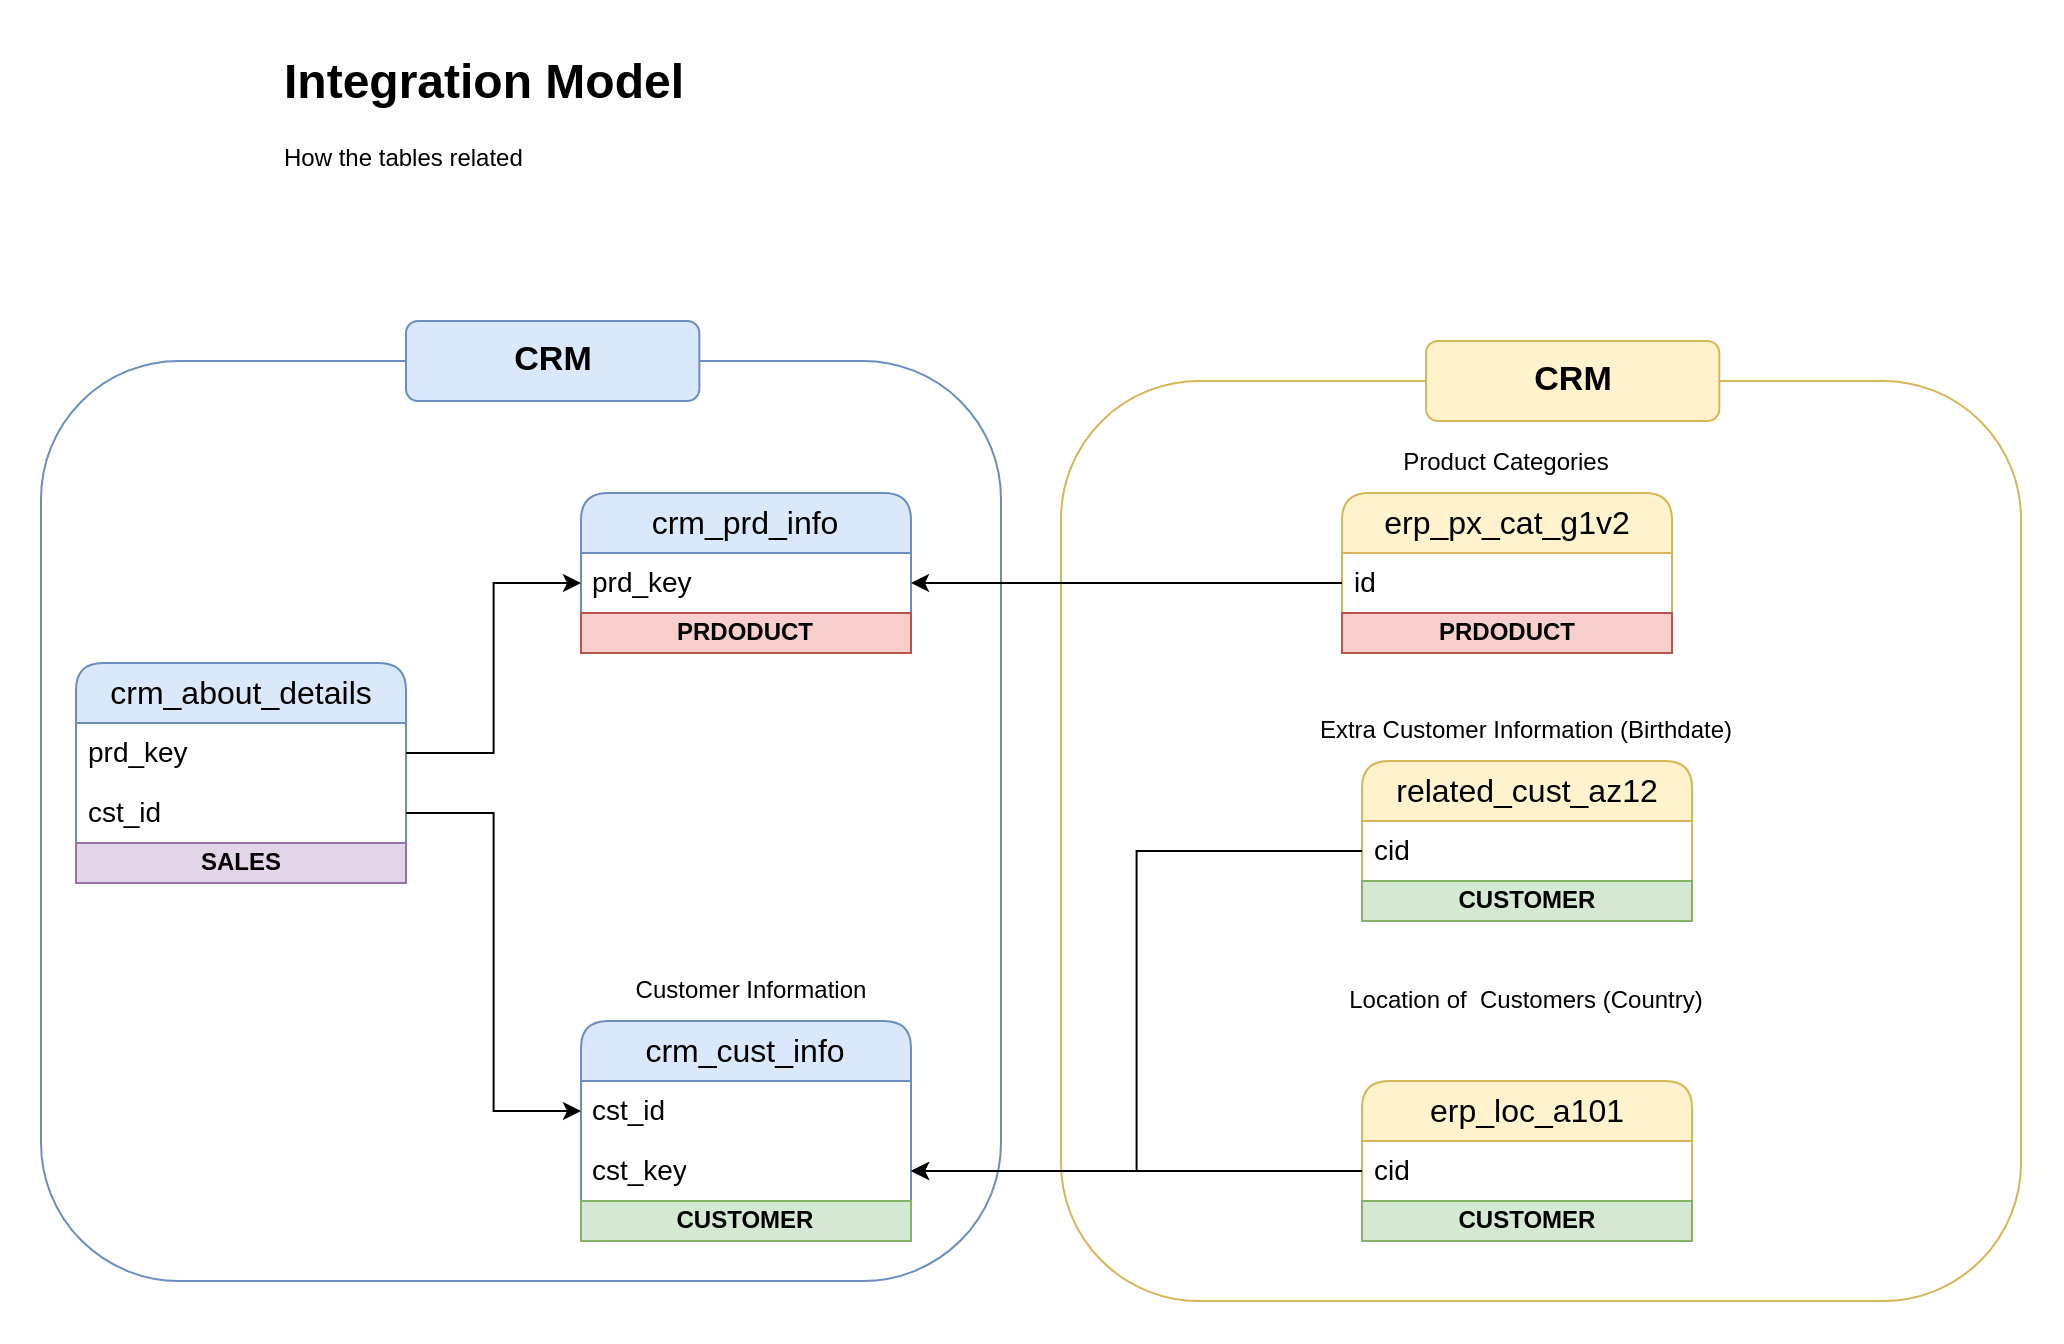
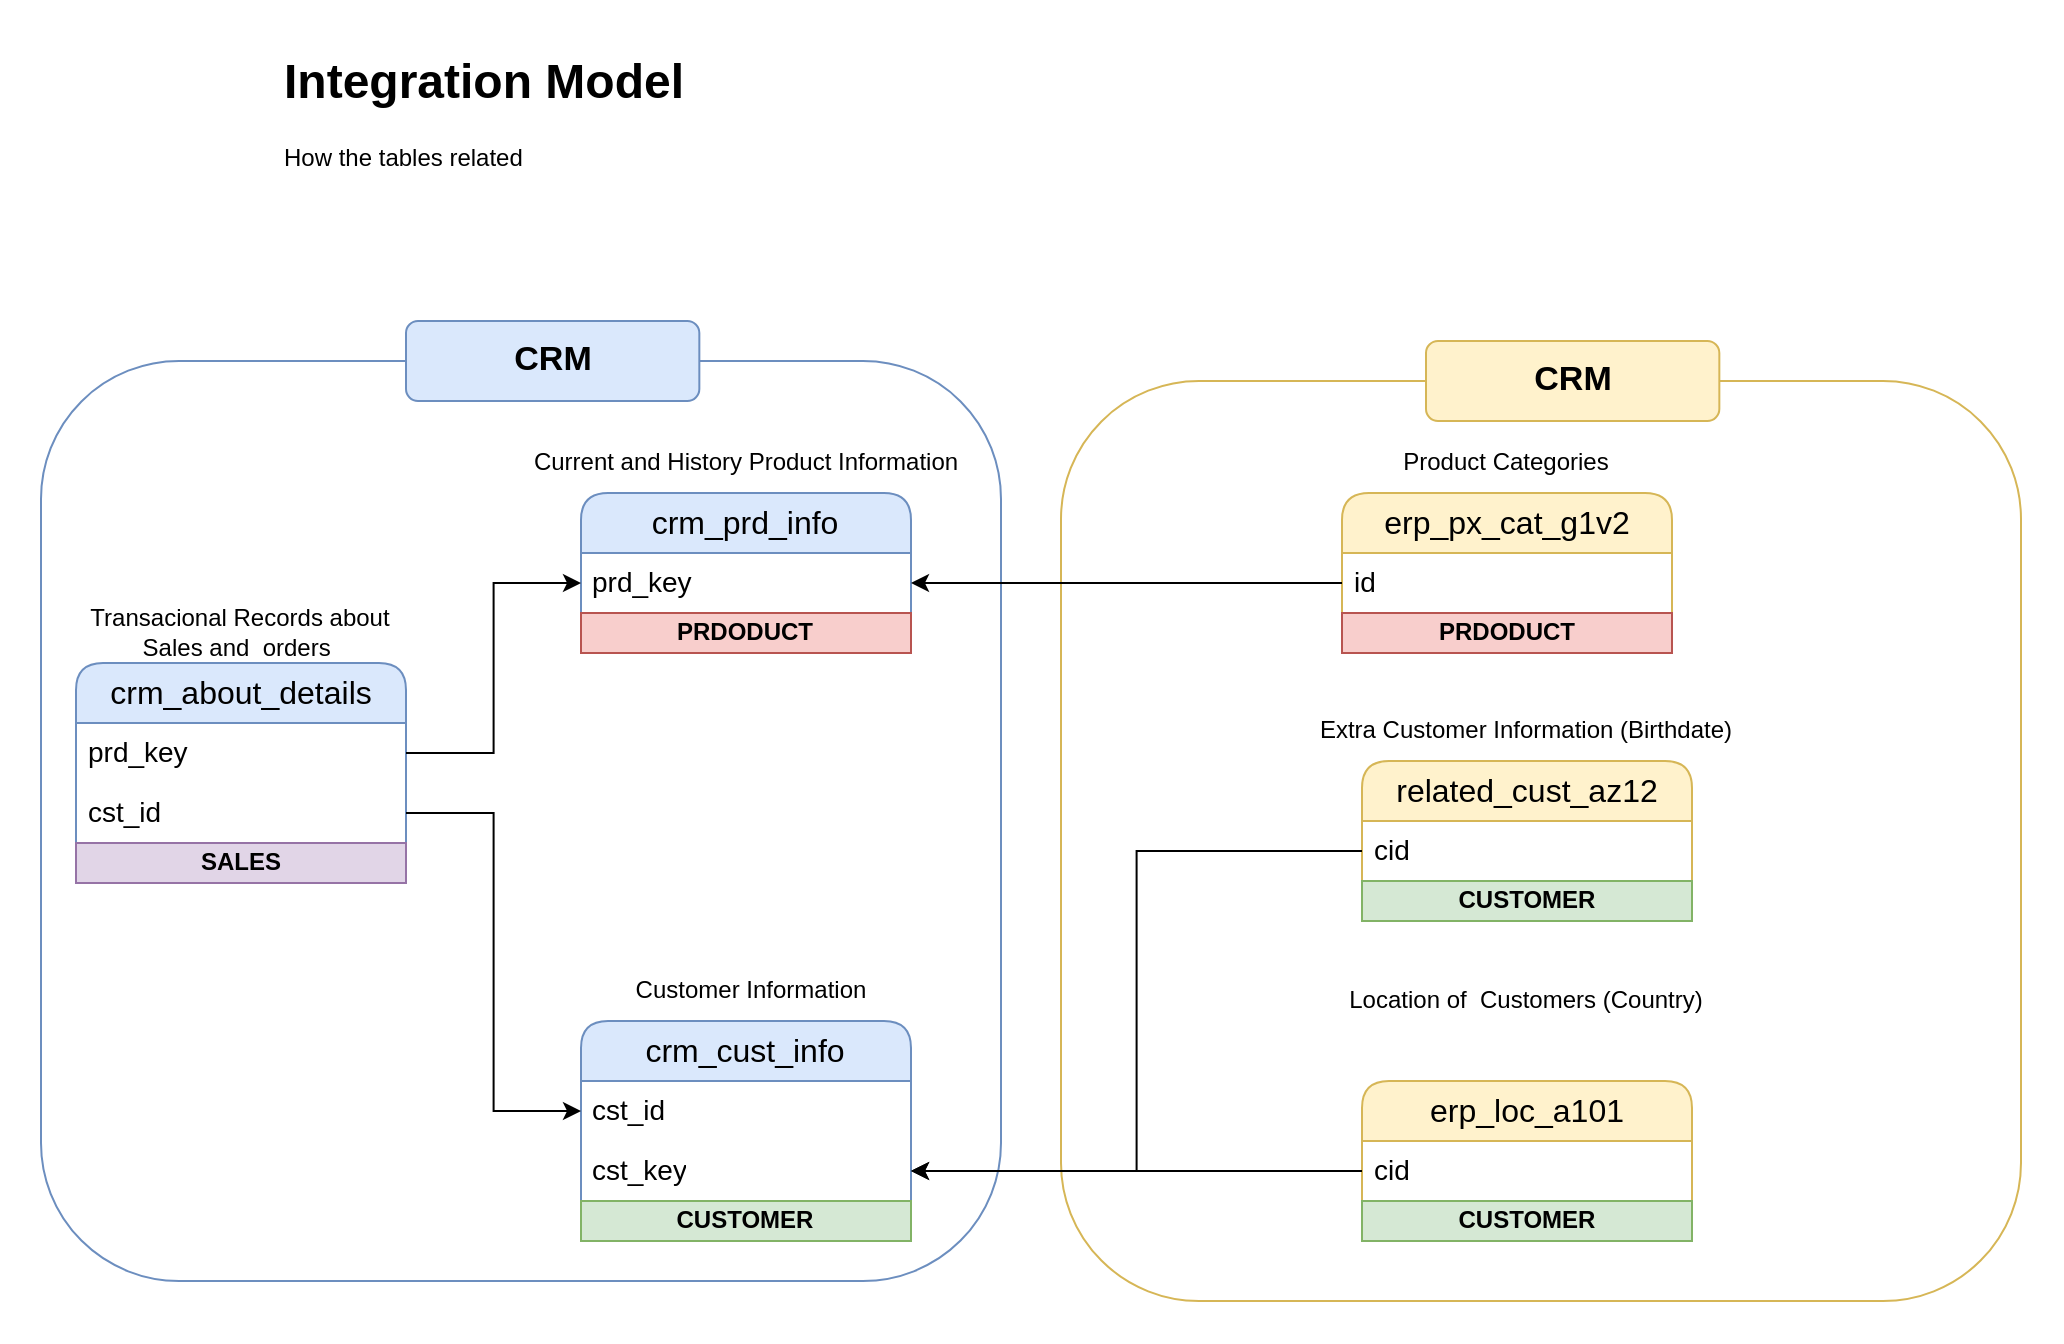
  <mxCell id="0" />
  <mxCell id="1" parent="0" />
  <mxCell id="2" value="" style="rounded=1;whiteSpace=wrap;html=1;fillColor=none;strokeColor=#d6b656;" vertex="1" parent="1"><mxGeometry x="530" y="190" width="480" height="460" as="geometry" /></mxCell>
  <mxCell id="3" value="" style="rounded=1;whiteSpace=wrap;html=1;fillColor=none;strokeColor=#6c8ebf;" vertex="1" parent="1"><mxGeometry x="20" y="180" width="480" height="460" as="geometry" /></mxCell>
  <mxCell id="4" value="crm_cust_info" style="swimlane;fontStyle=0;childLayout=stackLayout;horizontal=1;startSize=30;horizontalStack=0;resizeParent=1;resizeParentMax=0;resizeLast=0;collapsible=1;marginBottom=0;whiteSpace=wrap;html=1;fillColor=#dae8fc;strokeColor=#6c8ebf;swimlaneFillColor=none;rounded=1;fontSize=16;" vertex="1" parent="1"><mxGeometry x="290" y="510" width="165" height="110" as="geometry" /></mxCell>
  <mxCell id="5" value="&lt;font style=&quot;font-size: 14px;&quot;&gt;cst_id&lt;/font&gt;" style="text;strokeColor=none;fillColor=none;align=left;verticalAlign=middle;spacingLeft=4;spacingRight=4;overflow=hidden;points=[[0,0.5],[1,0.5]];portConstraint=eastwest;rotatable=0;whiteSpace=wrap;html=1;" vertex="1" parent="4"><mxGeometry y="30" width="165" height="30" as="geometry" /></mxCell>
  <mxCell id="6" value="&lt;font style=&quot;font-size: 14px;&quot;&gt;cst_key&lt;/font&gt;" style="text;strokeColor=none;fillColor=none;align=left;verticalAlign=middle;spacingLeft=4;spacingRight=4;overflow=hidden;points=[[0,0.5],[1,0.5]];portConstraint=eastwest;rotatable=0;whiteSpace=wrap;html=1;" vertex="1" parent="4"><mxGeometry y="60" width="165" height="30" as="geometry" /></mxCell>
  <mxCell id="7" value="CUSTOMER" style="text;html=1;strokeColor=#82b366;fillColor=#d5e8d4;align=center;verticalAlign=middle;whiteSpace=wrap;overflow=hidden;fontStyle=1" vertex="1" parent="4"><mxGeometry y="90" width="165" height="20" as="geometry" /></mxCell>
  <mxCell id="8" value="Customer Information" style="text;html=1;align=center;verticalAlign=middle;whiteSpace=wrap;rounded=0;" vertex="1" parent="1"><mxGeometry x="307" y="480" width="137" height="30" as="geometry" /></mxCell>
  <mxCell id="9" value="crm_prd_info" style="swimlane;fontStyle=0;childLayout=stackLayout;horizontal=1;startSize=30;horizontalStack=0;resizeParent=1;resizeParentMax=0;resizeLast=0;collapsible=1;marginBottom=0;whiteSpace=wrap;html=1;fillColor=#dae8fc;strokeColor=#6c8ebf;swimlaneFillColor=none;rounded=1;fontSize=16;" vertex="1" parent="1"><mxGeometry x="290" y="246" width="165" height="80" as="geometry" /></mxCell>
  <mxCell id="10" value="&lt;font style=&quot;font-size: 14px;&quot;&gt;prd_key&lt;/font&gt;" style="text;strokeColor=none;fillColor=none;align=left;verticalAlign=middle;spacingLeft=4;spacingRight=4;overflow=hidden;points=[[0,0.5],[1,0.5]];portConstraint=eastwest;rotatable=0;whiteSpace=wrap;html=1;" vertex="1" parent="9"><mxGeometry y="30" width="165" height="30" as="geometry" /></mxCell>
  <mxCell id="11" value="PRDODUCT" style="text;html=1;strokeColor=#b85450;fillColor=#f8cecc;align=center;verticalAlign=middle;whiteSpace=wrap;overflow=hidden;fontStyle=1" vertex="1" parent="9"><mxGeometry y="60" width="165" height="20" as="geometry" /></mxCell>
+ <mxCell id="12" value="Current and History Product Information" style="text;html=1;align=center;verticalAlign=middle;whiteSpace=wrap;rounded=0;" vertex="1" parent="1"><mxGeometry x="259.5" y="216" width="226" height="30" as="geometry" /></mxCell>
  <mxCell id="13" value="crm_about_details" style="swimlane;fontStyle=0;childLayout=stackLayout;horizontal=1;startSize=30;horizontalStack=0;resizeParent=1;resizeParentMax=0;resizeLast=0;collapsible=1;marginBottom=0;whiteSpace=wrap;html=1;fillColor=#dae8fc;strokeColor=#6c8ebf;swimlaneFillColor=none;rounded=1;fontSize=16;" vertex="1" parent="1"><mxGeometry x="37.5" y="331" width="165" height="110" as="geometry" /></mxCell>
  <mxCell id="14" value="&lt;font style=&quot;font-size: 14px;&quot;&gt;prd_key&lt;/font&gt;" style="text;strokeColor=none;fillColor=none;align=left;verticalAlign=middle;spacingLeft=4;spacingRight=4;overflow=hidden;points=[[0,0.5],[1,0.5]];portConstraint=eastwest;rotatable=0;whiteSpace=wrap;html=1;" vertex="1" parent="13"><mxGeometry y="30" width="165" height="30" as="geometry" /></mxCell>
  <mxCell id="15" value="&lt;font style=&quot;font-size: 14px;&quot;&gt;cst_id&lt;/font&gt;" style="text;strokeColor=none;fillColor=none;align=left;verticalAlign=middle;spacingLeft=4;spacingRight=4;overflow=hidden;points=[[0,0.5],[1,0.5]];portConstraint=eastwest;rotatable=0;whiteSpace=wrap;html=1;" vertex="1" parent="13"><mxGeometry y="60" width="165" height="30" as="geometry" /></mxCell>
  <mxCell id="16" value="SALES" style="text;html=1;strokeColor=#9673a6;fillColor=#e1d5e7;align=center;verticalAlign=middle;whiteSpace=wrap;overflow=hidden;fontStyle=1" vertex="1" parent="13"><mxGeometry y="90" width="165" height="20" as="geometry" /></mxCell>
+ <mxCell id="17" value="Transacional Records about Sales and&amp;nbsp; orders&amp;nbsp;" style="text;html=1;align=center;verticalAlign=middle;whiteSpace=wrap;rounded=0;" vertex="1" parent="1"><mxGeometry x="30" y="301" width="180" height="30" as="geometry" /></mxCell>
  <mxCell id="18" style="edgeStyle=orthogonalEdgeStyle;rounded=0;orthogonalLoop=1;jettySize=auto;html=1;entryX=0;entryY=0.5;entryDx=0;entryDy=0;" edge="1" parent="1" source="14" target="10"><mxGeometry relative="1" as="geometry" /></mxCell>
  <mxCell id="19" style="edgeStyle=orthogonalEdgeStyle;rounded=0;orthogonalLoop=1;jettySize=auto;html=1;exitX=1;exitY=0.5;exitDx=0;exitDy=0;entryX=0;entryY=0.5;entryDx=0;entryDy=0;" edge="1" parent="1" source="15" target="5"><mxGeometry relative="1" as="geometry" /></mxCell>
  <mxCell id="20" value="related_cust_az12" style="swimlane;fontStyle=0;childLayout=stackLayout;horizontal=1;startSize=30;horizontalStack=0;resizeParent=1;resizeParentMax=0;resizeLast=0;collapsible=1;marginBottom=0;whiteSpace=wrap;html=1;fillColor=#fff2cc;strokeColor=#d6b656;swimlaneFillColor=none;rounded=1;fontSize=16;" vertex="1" parent="1"><mxGeometry x="680.5" y="380" width="165" height="80" as="geometry" /></mxCell>
  <mxCell id="21" value="&lt;font style=&quot;font-size: 14px;&quot;&gt;cid&lt;/font&gt;" style="text;strokeColor=none;fillColor=none;align=left;verticalAlign=middle;spacingLeft=4;spacingRight=4;overflow=hidden;points=[[0,0.5],[1,0.5]];portConstraint=eastwest;rotatable=0;whiteSpace=wrap;html=1;" vertex="1" parent="20"><mxGeometry y="30" width="165" height="30" as="geometry" /></mxCell>
  <mxCell id="22" value="CUSTOMER" style="text;html=1;strokeColor=#82b366;fillColor=#d5e8d4;align=center;verticalAlign=middle;whiteSpace=wrap;overflow=hidden;fontStyle=1" vertex="1" parent="20"><mxGeometry y="60" width="165" height="20" as="geometry" /></mxCell>
  <mxCell id="23" value="Extra Customer Information (Birthdate)" style="text;html=1;align=center;verticalAlign=middle;whiteSpace=wrap;rounded=0;" vertex="1" parent="1"><mxGeometry x="650" y="350" width="226" height="30" as="geometry" /></mxCell>
  <mxCell id="24" style="edgeStyle=orthogonalEdgeStyle;rounded=0;orthogonalLoop=1;jettySize=auto;html=1;entryX=1;entryY=0.5;entryDx=0;entryDy=0;" edge="1" parent="1" source="21" target="6"><mxGeometry relative="1" as="geometry" /></mxCell>
  <mxCell id="25" value="erp_loc_a101" style="swimlane;fontStyle=0;childLayout=stackLayout;horizontal=1;startSize=30;horizontalStack=0;resizeParent=1;resizeParentMax=0;resizeLast=0;collapsible=1;marginBottom=0;whiteSpace=wrap;html=1;fillColor=#fff2cc;strokeColor=#d6b656;swimlaneFillColor=none;rounded=1;fontSize=16;" vertex="1" parent="1"><mxGeometry x="680.5" y="540" width="165" height="80" as="geometry" /></mxCell>
  <mxCell id="26" value="&lt;font style=&quot;font-size: 14px;&quot;&gt;cid&lt;/font&gt;" style="text;strokeColor=none;fillColor=none;align=left;verticalAlign=middle;spacingLeft=4;spacingRight=4;overflow=hidden;points=[[0,0.5],[1,0.5]];portConstraint=eastwest;rotatable=0;whiteSpace=wrap;html=1;" vertex="1" parent="25"><mxGeometry y="30" width="165" height="30" as="geometry" /></mxCell>
  <mxCell id="27" value="CUSTOMER" style="text;html=1;strokeColor=#82b366;fillColor=#d5e8d4;align=center;verticalAlign=middle;whiteSpace=wrap;overflow=hidden;fontStyle=1" vertex="1" parent="25"><mxGeometry y="60" width="165" height="20" as="geometry" /></mxCell>
  <mxCell id="28" value="Location of&amp;nbsp; Customers (Country)" style="text;html=1;align=center;verticalAlign=middle;whiteSpace=wrap;rounded=0;" vertex="1" parent="1"><mxGeometry x="650" y="485" width="226" height="30" as="geometry" /></mxCell>
  <mxCell id="29" style="edgeStyle=orthogonalEdgeStyle;rounded=0;orthogonalLoop=1;jettySize=auto;html=1;exitX=0;exitY=0.5;exitDx=0;exitDy=0;entryX=1;entryY=0.5;entryDx=0;entryDy=0;" edge="1" parent="1" source="26" target="6"><mxGeometry relative="1" as="geometry" /></mxCell>
  <mxCell id="30" value="erp_px_cat_g1v2" style="swimlane;fontStyle=0;childLayout=stackLayout;horizontal=1;startSize=30;horizontalStack=0;resizeParent=1;resizeParentMax=0;resizeLast=0;collapsible=1;marginBottom=0;whiteSpace=wrap;html=1;fillColor=#fff2cc;strokeColor=#d6b656;swimlaneFillColor=none;rounded=1;fontSize=16;" vertex="1" parent="1"><mxGeometry x="670.5" y="246" width="165" height="80" as="geometry" /></mxCell>
  <mxCell id="31" value="&lt;font style=&quot;font-size: 14px;&quot;&gt;id&lt;/font&gt;" style="text;strokeColor=none;fillColor=none;align=left;verticalAlign=middle;spacingLeft=4;spacingRight=4;overflow=hidden;points=[[0,0.5],[1,0.5]];portConstraint=eastwest;rotatable=0;whiteSpace=wrap;html=1;" vertex="1" parent="30"><mxGeometry y="30" width="165" height="30" as="geometry" /></mxCell>
  <mxCell id="32" value="PRDODUCT" style="text;html=1;strokeColor=#b85450;fillColor=#f8cecc;align=center;verticalAlign=middle;whiteSpace=wrap;overflow=hidden;fontStyle=1" vertex="1" parent="30"><mxGeometry y="60" width="165" height="20" as="geometry" /></mxCell>
  <mxCell id="33" value="Product Categories" style="text;html=1;align=center;verticalAlign=middle;whiteSpace=wrap;rounded=0;" vertex="1" parent="1"><mxGeometry x="640" y="216" width="226" height="30" as="geometry" /></mxCell>
  <mxCell id="34" style="edgeStyle=orthogonalEdgeStyle;rounded=0;orthogonalLoop=1;jettySize=auto;html=1;entryX=1;entryY=0.5;entryDx=0;entryDy=0;" edge="1" parent="1" source="31" target="10"><mxGeometry relative="1" as="geometry" /></mxCell>
  <mxCell id="35" value="&lt;h1 style=&quot;margin-top: 0px;&quot;&gt;Integration Model&lt;/h1&gt;&lt;p&gt;How the tables related&lt;/p&gt;" style="text;html=1;whiteSpace=wrap;overflow=hidden;rounded=0;" vertex="1" parent="1"><mxGeometry y="20" width="240" height="120" as="geometry" x="140" /></mxCell>
  <mxCell id="36" value="&lt;b&gt;&lt;font style=&quot;font-size: 17px;&quot;&gt;CRM&lt;/font&gt;&lt;/b&gt;" style="rounded=1;whiteSpace=wrap;html=1;fillColor=#dae8fc;strokeColor=#6c8ebf;" vertex="1" parent="1"><mxGeometry x="202.5" y="160" width="146.67" height="40" as="geometry" /></mxCell>
  <mxCell id="37" value="&lt;b&gt;&lt;font style=&quot;font-size: 17px;&quot;&gt;CRM&lt;/font&gt;&lt;/b&gt;" style="rounded=1;whiteSpace=wrap;html=1;fillColor=#fff2cc;strokeColor=#d6b656;" vertex="1" parent="1"><mxGeometry x="712.5" y="170" width="146.67" height="40" as="geometry" /></mxCell>
